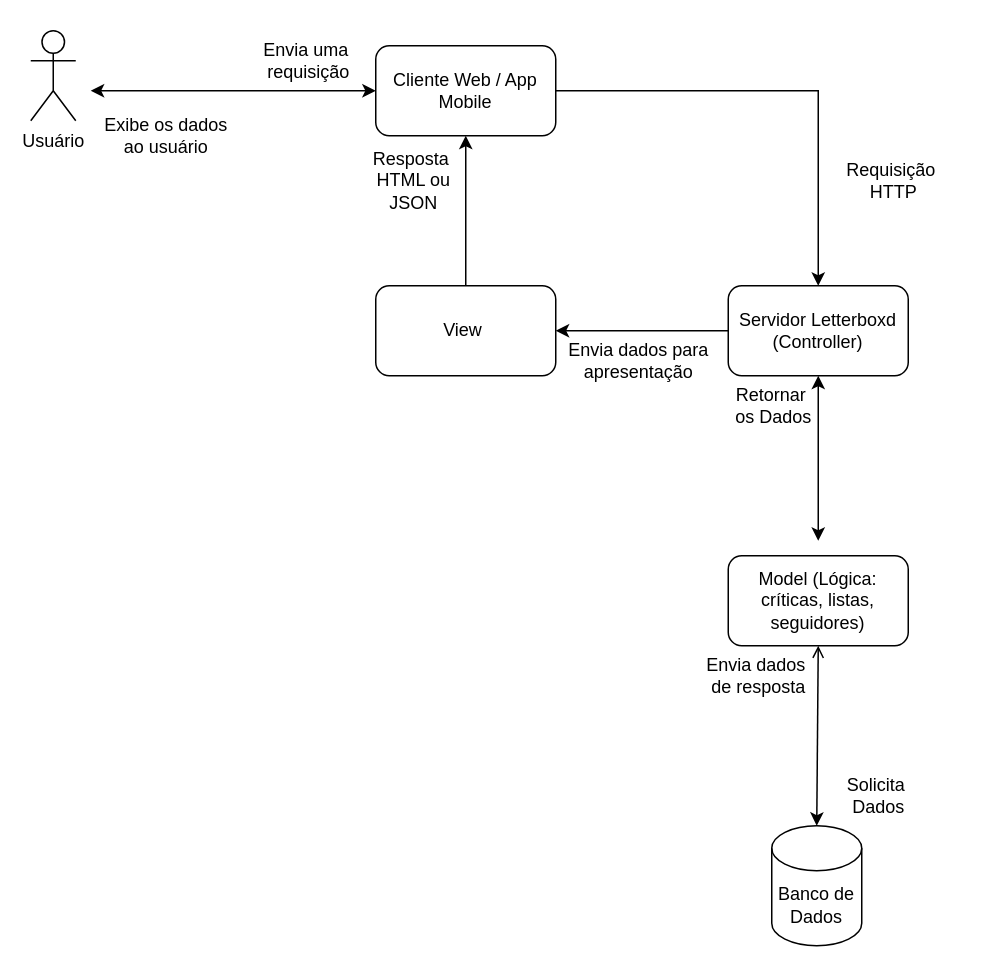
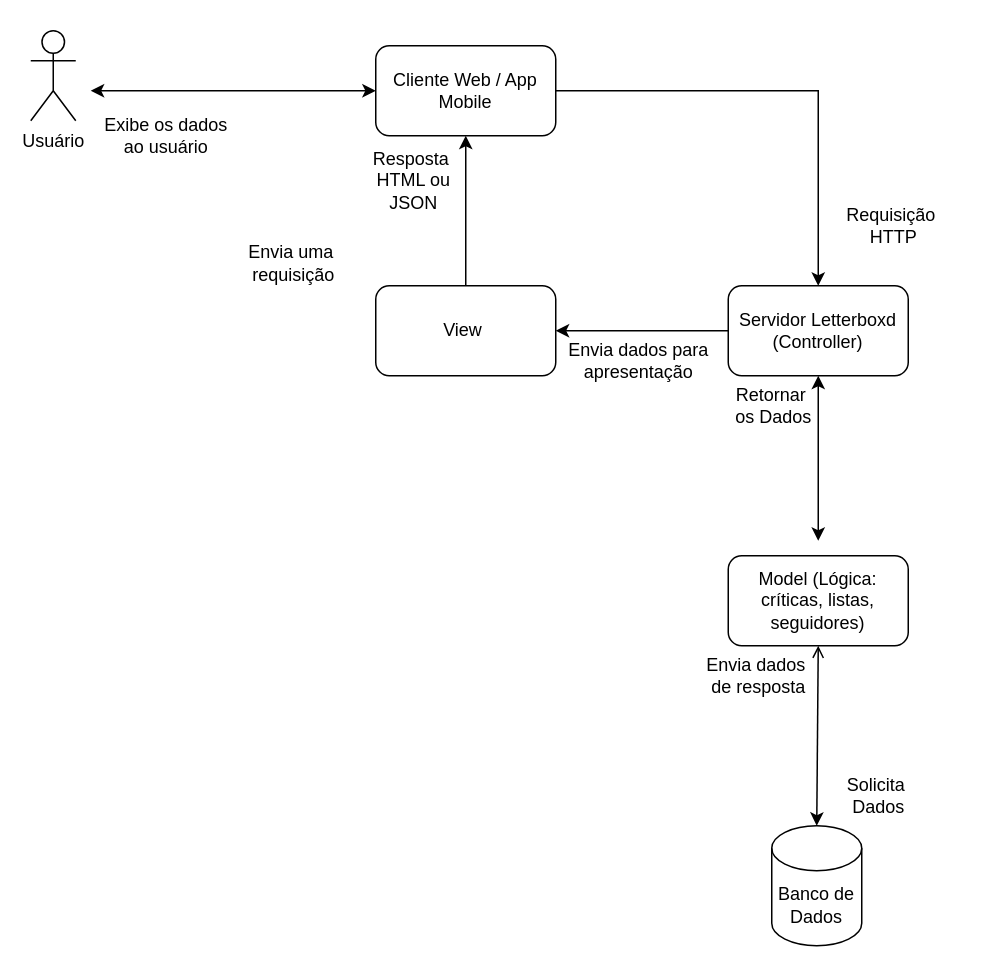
  <mxCell id="0" />
  <mxCell id="1" parent="0" />
  <mxCell id="2" value="Usuário" style="shape=umlActor;verticalLabelPosition=bottom;verticalAlign=top;html=1;outlineConnect=0;" vertex="1" parent="1"><mxGeometry x="20" y="20" width="30" height="60" as="geometry" /></mxCell>
  <mxCell id="3" style="edgeStyle=orthogonalEdgeStyle;rounded=0;orthogonalLoop=1;jettySize=auto;html=1;entryX=0.5;entryY=0;entryDx=0;entryDy=0;" edge="1" parent="1" source="4" target="7"><mxGeometry relative="1" as="geometry" /></mxCell>
  <mxCell id="4" value="Cliente Web / App Mobile" style="rounded=1;whiteSpace=wrap;html=1;" vertex="1" parent="1"><mxGeometry x="250" y="30" width="120" height="60" as="geometry" /></mxCell>
- <mxCell id="5" value="Envia uma&amp;nbsp;&lt;div&gt;requisição&lt;/div&gt;" style="text;html=1;align=center;verticalAlign=middle;resizable=0;points=[];autosize=1;strokeColor=none;fillColor=none;" vertex="1" parent="1"><mxGeometry x="165" y="20" width="80" height="40" as="geometry" /></mxCell>
+ <mxCell id="5" value="Envia uma&amp;nbsp;&lt;div&gt;requisição&lt;/div&gt;" style="text;html=1;align=center;verticalAlign=middle;resizable=0;points=[];autosize=1;strokeColor=none;fillColor=none;" vertex="1" parent="1"><mxGeometry x="155" y="155" width="80" height="40" as="geometry" /></mxCell>
  <mxCell id="6" style="edgeStyle=orthogonalEdgeStyle;rounded=0;orthogonalLoop=1;jettySize=auto;html=1;entryX=1;entryY=0.5;entryDx=0;entryDy=0;" edge="1" parent="1" source="7" target="20"><mxGeometry relative="1" as="geometry" /></mxCell>
  <mxCell id="7" value="Servidor Letterboxd (Controller)" style="whiteSpace=wrap;html=1;rounded=1;" vertex="1" parent="1"><mxGeometry x="485" y="190" width="120" height="60" as="geometry" /></mxCell>
  <mxCell id="8" value="Model (Lógica: críticas, listas, seguidores)" style="whiteSpace=wrap;html=1;rounded=1;" vertex="1" parent="1"><mxGeometry x="485" y="370" width="120" height="60" as="geometry" /></mxCell>
- <mxCell id="9" value="Requisição&amp;nbsp;&lt;div&gt;HTTP&lt;/div&gt;" style="text;html=1;align=center;verticalAlign=middle;resizable=0;points=[];autosize=1;strokeColor=none;fillColor=none;" vertex="1" parent="1"><mxGeometry x="550" y="100" width="90" height="40" as="geometry" /></mxCell>
+ <mxCell id="9" value="Requisição&amp;nbsp;&lt;div&gt;HTTP&lt;/div&gt;" style="text;html=1;align=center;verticalAlign=middle;resizable=0;points=[];autosize=1;strokeColor=none;fillColor=none;" vertex="1" parent="1"><mxGeometry x="550" y="130" width="90" height="40" as="geometry" /></mxCell>
  <mxCell id="10" value="Banco de&lt;div&gt;Dados&lt;/div&gt;" style="shape=cylinder3;whiteSpace=wrap;html=1;boundedLbl=1;backgroundOutline=1;size=15;" vertex="1" parent="1"><mxGeometry x="514" y="550" width="60" height="80" as="geometry" /></mxCell>
  <mxCell id="11" value="" style="endArrow=open;startArrow=classic;html=1;rounded=0;entryX=0.5;entryY=1;entryDx=0;entryDy=0;exitX=0.5;exitY=0;exitDx=0;exitDy=0;exitPerimeter=0;" edge="1" parent="1" source="10" target="8"><mxGeometry width="50" height="50" relative="1" as="geometry"><mxPoint x="544" y="420" as="sourcePoint" /><mxPoint x="543.5" y="330" as="targetPoint" /></mxGeometry></mxCell>
  <mxCell id="12" value="Envia dados&amp;nbsp;&lt;div&gt;de resposta&lt;/div&gt;" style="text;html=1;align=center;verticalAlign=middle;resizable=0;points=[];autosize=1;strokeColor=none;fillColor=none;" vertex="1" parent="1"><mxGeometry x="460" y="430" width="90" height="40" as="geometry" /></mxCell>
  <mxCell id="13" value="Solicita&amp;nbsp;&lt;div&gt;Dados&lt;/div&gt;" style="text;html=1;align=center;verticalAlign=middle;resizable=0;points=[];autosize=1;strokeColor=none;fillColor=none;" vertex="1" parent="1"><mxGeometry x="550" y="510" width="70" height="40" as="geometry" /></mxCell>
  <mxCell id="14" value="" style="endArrow=classic;startArrow=classic;html=1;rounded=0;entryX=0.5;entryY=1;entryDx=0;entryDy=0;" edge="1" parent="1" target="7"><mxGeometry width="50" height="50" relative="1" as="geometry"><mxPoint x="545" y="360" as="sourcePoint" /><mxPoint x="543.5" y="180" as="targetPoint" /></mxGeometry></mxCell>
  <mxCell id="15" value="Retornar&amp;nbsp;&lt;div&gt;os Dados&lt;/div&gt;" style="text;html=1;align=center;verticalAlign=middle;resizable=0;points=[];autosize=1;strokeColor=none;fillColor=none;" vertex="1" parent="1"><mxGeometry x="480" y="250" width="70" height="40" as="geometry" /></mxCell>
  <mxCell id="16" value="" style="endArrow=classic;startArrow=classic;html=1;rounded=0;entryX=0;entryY=0.5;entryDx=0;entryDy=0;" edge="1" parent="1" target="4"><mxGeometry width="50" height="50" relative="1" as="geometry"><mxPoint x="60" y="60" as="sourcePoint" /><mxPoint x="210" y="60" as="targetPoint" /></mxGeometry></mxCell>
  <mxCell id="17" value="&lt;span class=&quot;_fadeIn_m1hgl_8&quot;&gt;Envia &lt;/span&gt;&lt;span class=&quot;_fadeIn_m1hgl_8&quot;&gt;dados &lt;/span&gt;&lt;span class=&quot;_fadeIn_m1hgl_8&quot;&gt;para&lt;/span&gt;&lt;div&gt;&lt;span class=&quot;_fadeIn_m1hgl_8&quot;&gt;&lt;/span&gt;&lt;span class=&quot;_fadeIn_m1hgl_8&quot;&gt;apresentação&lt;/span&gt;&lt;/div&gt;" style="text;html=1;align=center;verticalAlign=middle;resizable=0;points=[];autosize=1;strokeColor=none;fillColor=none;" vertex="1" parent="1"><mxGeometry x="365" y="220" width="120" height="40" as="geometry" /></mxCell>
  <mxCell id="18" value="&lt;span class=&quot;_fadeIn_m1hgl_8&quot;&gt;Exibe &lt;/span&gt;&lt;span class=&quot;_fadeIn_m1hgl_8&quot;&gt;os &lt;/span&gt;&lt;span class=&quot;_fadeIn_m1hgl_8&quot;&gt;dados&lt;/span&gt;&lt;div&gt;&lt;span class=&quot;_fadeIn_m1hgl_8&quot;&gt;&lt;/span&gt;&lt;span class=&quot;_fadeIn_m1hgl_8&quot;&gt;ao &lt;/span&gt;&lt;span class=&quot;_fadeIn_m1hgl_8&quot;&gt;usuário&lt;/span&gt;&lt;/div&gt;" style="text;html=1;align=center;verticalAlign=middle;resizable=0;points=[];autosize=1;strokeColor=none;fillColor=none;" vertex="1" parent="1"><mxGeometry x="55" y="70" width="110" height="40" as="geometry" /></mxCell>
  <mxCell id="19" style="edgeStyle=orthogonalEdgeStyle;rounded=0;orthogonalLoop=1;jettySize=auto;html=1;entryX=0.5;entryY=1;entryDx=0;entryDy=0;" edge="1" parent="1" source="20" target="4"><mxGeometry relative="1" as="geometry"><mxPoint x="270" y="100" as="targetPoint" /></mxGeometry></mxCell>
  <mxCell id="20" value="View&amp;nbsp;" style="whiteSpace=wrap;html=1;rounded=1;" vertex="1" parent="1"><mxGeometry x="250" y="190" width="120" height="60" as="geometry" /></mxCell>
  <mxCell id="21" value="&lt;span style=&quot;text-wrap-mode: wrap;&quot;&gt;Resposta&amp;nbsp;&lt;/span&gt;&lt;div&gt;&lt;span style=&quot;text-wrap-mode: wrap;&quot;&gt;HTML ou JSON&lt;/span&gt;&lt;/div&gt;" style="text;html=1;align=center;verticalAlign=middle;resizable=0;points=[];autosize=1;strokeColor=none;fillColor=none;" vertex="1" parent="1"><mxGeometry x="220" y="100" width="110" height="40" as="geometry" /></mxCell>
